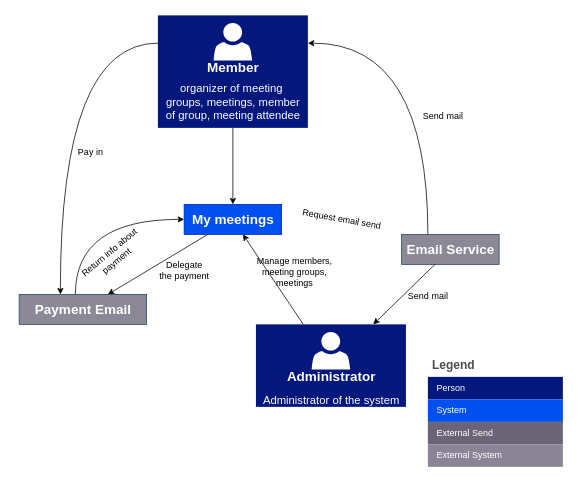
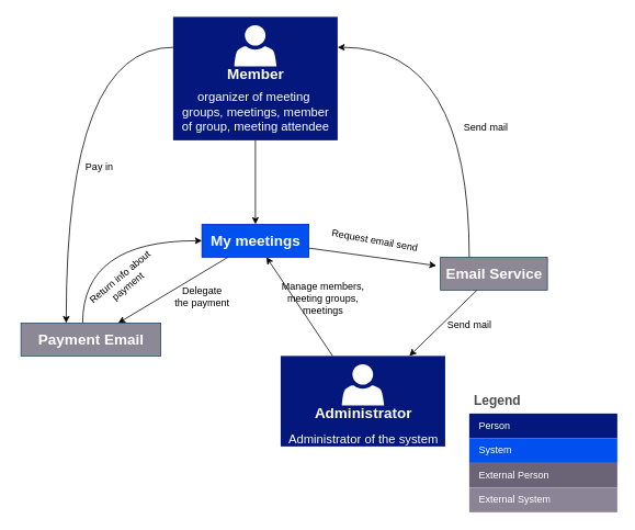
  <mxCell id="0" />
  <mxCell id="1" parent="0" />
  <mxCell id="2" style="edgeStyle=orthogonalEdgeStyle;rounded=0;orthogonalLoop=1;jettySize=auto;html=1;curved=1;" edge="1" parent="1" source="3" target="22"><mxGeometry relative="1" as="geometry"><Array as="points"><mxPoint x="80" y="57" /></Array></mxGeometry></mxCell>
  <mxCell id="3" value="" style="rounded=0;whiteSpace=wrap;html=1;strokeColor=none;fillColor=light-dark(#03177c, #ededed);" vertex="1" parent="1"><mxGeometry x="210" y="20" width="200" height="150" as="geometry" /></mxCell>
  <mxCell id="4" value="&lt;font style=&quot;font-size: 15px;&quot;&gt;organizer of meeting&amp;nbsp;&lt;/font&gt;&lt;div&gt;&lt;font style=&quot;font-size: 15px;&quot;&gt;groups,&amp;nbsp;&lt;span style=&quot;background-color: transparent;&quot;&gt;meetings,&amp;nbsp;&lt;/span&gt;&lt;span style=&quot;background-color: transparent;&quot;&gt;member&lt;/span&gt;&lt;/font&gt;&lt;div&gt;&lt;div&gt;&lt;font style=&quot;font-size: 15px;&quot;&gt;of group, meeting attendee&lt;/font&gt;&lt;/div&gt;&lt;/div&gt;&lt;/div&gt;" style="text;html=1;align=center;verticalAlign=middle;resizable=0;points=[];autosize=1;strokeColor=none;fillColor=none;fontColor=light-dark(#ffffff, #ededed);" vertex="1" parent="1"><mxGeometry x="210" y="100" width="200" height="70" as="geometry" /></mxCell>
  <mxCell id="5" value="" style="sketch=0;pointerEvents=1;shadow=0;dashed=0;html=1;strokeColor=none;fillColor=light-dark(#ffffff, #a8a8a8);labelPosition=center;verticalLabelPosition=bottom;verticalAlign=top;outlineConnect=0;align=center;shape=mxgraph.office.users.user;" vertex="1" parent="1"><mxGeometry x="284.25" y="30" width="51.5" height="50" as="geometry" /></mxCell>
  <mxCell id="6" value="&lt;font style=&quot;font-size: 18px;&quot;&gt;&lt;b&gt;Member&lt;/b&gt;&lt;/font&gt;" style="text;html=1;align=center;verticalAlign=middle;resizable=0;points=[];autosize=1;strokeColor=none;fillColor=none;fontColor=light-dark(#ffffff, #ededed);" vertex="1" parent="1"><mxGeometry x="265" y="70" width="90" height="40" as="geometry" /></mxCell>
  <mxCell id="7" style="rounded=0;orthogonalLoop=1;jettySize=auto;html=1;" edge="1" parent="1" source="8" target="15"><mxGeometry relative="1" as="geometry" /></mxCell>
  <mxCell id="8" value="" style="rounded=0;whiteSpace=wrap;html=1;strokeColor=none;fillColor=light-dark(#03177c, #ededed);" vertex="1" parent="1"><mxGeometry x="340.75" y="432" width="200" height="110" as="geometry" /></mxCell>
  <mxCell id="9" value="&lt;span style=&quot;font-size: 15px;&quot;&gt;Administrator of the system&lt;/span&gt;" style="text;html=1;align=center;verticalAlign=middle;resizable=0;points=[];autosize=1;strokeColor=none;fillColor=none;fontColor=light-dark(#ffffff, #ededed);" vertex="1" parent="1"><mxGeometry x="335.75" y="516.5" width="210" height="30" as="geometry" /></mxCell>
  <mxCell id="10" value="" style="sketch=0;pointerEvents=1;shadow=0;dashed=0;html=1;strokeColor=none;fillColor=light-dark(#ffffff, #a8a8a8);labelPosition=center;verticalLabelPosition=bottom;verticalAlign=top;outlineConnect=0;align=center;shape=mxgraph.office.users.user;" vertex="1" parent="1"><mxGeometry x="415" y="442" width="51.5" height="50" as="geometry" /></mxCell>
  <mxCell id="11" value="&lt;font style=&quot;font-size: 18px;&quot;&gt;&lt;b&gt;Administrator&lt;/b&gt;&lt;/font&gt;" style="text;html=1;align=center;verticalAlign=middle;resizable=0;points=[];autosize=1;strokeColor=none;fillColor=none;fontColor=light-dark(#ffffff, #ededed);" vertex="1" parent="1"><mxGeometry x="370.75" y="482" width="140" height="40" as="geometry" /></mxCell>
  <mxCell id="12" value="" style="rounded=0;whiteSpace=wrap;html=1;strokeColor=#001DBC;fillColor=#0050ef;fontColor=#ffffff;" vertex="1" parent="1"><mxGeometry x="245" y="272" width="130" height="40" as="geometry" /></mxCell>
+ <mxCell id="13" style="rounded=0;orthogonalLoop=1;jettySize=auto;html=1;" edge="1" parent="1" source="15" target="19"><mxGeometry relative="1" as="geometry" /></mxCell>
  <mxCell id="14" style="rounded=0;orthogonalLoop=1;jettySize=auto;html=1;" edge="1" parent="1" source="15" target="21"><mxGeometry relative="1" as="geometry" /></mxCell>
  <mxCell id="15" value="&lt;font style=&quot;font-size: 18px;&quot;&gt;&lt;b&gt;My meetings&lt;/b&gt;&lt;/font&gt;" style="text;html=1;align=center;verticalAlign=middle;resizable=0;points=[];autosize=1;strokeColor=none;fillColor=none;fontColor=light-dark(#ffffff, #ededed);" vertex="1" parent="1"><mxGeometry x="245" y="272" width="130" height="40" as="geometry" /></mxCell>
  <mxCell id="16" value="" style="rounded=0;whiteSpace=wrap;html=1;strokeColor=#23445d;fillColor=light-dark(#8d8896, #39454e);" vertex="1" parent="1"><mxGeometry x="535" y="312" width="130" height="40" as="geometry" /></mxCell>
  <mxCell id="17" style="edgeStyle=orthogonalEdgeStyle;rounded=0;orthogonalLoop=1;jettySize=auto;html=1;curved=1;" edge="1" parent="1" source="19" target="3"><mxGeometry relative="1" as="geometry"><Array as="points"><mxPoint x="570" y="57" /></Array></mxGeometry></mxCell>
  <mxCell id="18" style="rounded=0;orthogonalLoop=1;jettySize=auto;html=1;" edge="1" parent="1" source="19" target="8"><mxGeometry relative="1" as="geometry" /></mxCell>
  <mxCell id="19" value="&lt;font style=&quot;font-size: 18px;&quot;&gt;&lt;b&gt;Email Service&lt;/b&gt;&lt;/font&gt;" style="text;html=1;align=center;verticalAlign=middle;resizable=0;points=[];autosize=1;strokeColor=none;fillColor=none;fontColor=light-dark(#ffffff, #ededed);" vertex="1" parent="1"><mxGeometry x="530" y="312" width="140" height="40" as="geometry" /></mxCell>
  <mxCell id="20" style="edgeStyle=orthogonalEdgeStyle;rounded=0;orthogonalLoop=1;jettySize=auto;html=1;curved=1;" edge="1" parent="1" source="21" target="15"><mxGeometry relative="1" as="geometry"><Array as="points"><mxPoint x="100" y="292" /></Array></mxGeometry></mxCell>
  <mxCell id="21" value="" style="rounded=0;whiteSpace=wrap;html=1;strokeColor=#23445d;fillColor=light-dark(#8d8896, #39454e);" vertex="1" parent="1"><mxGeometry x="25" y="392" width="170" height="40" as="geometry" /></mxCell>
  <mxCell id="22" value="&lt;span style=&quot;font-size: 18px;&quot;&gt;&lt;b&gt;Payment Email&lt;/b&gt;&lt;/span&gt;" style="text;html=1;align=center;verticalAlign=middle;resizable=0;points=[];autosize=1;strokeColor=none;fillColor=none;fontColor=light-dark(#ffffff, #ededed);" vertex="1" parent="1"><mxGeometry x="20" y="392" width="180" height="40" as="geometry" /></mxCell>
  <mxCell id="23" value="Legend" style="shape=table;startSize=30;container=1;collapsible=0;childLayout=tableLayout;fontSize=16;align=left;verticalAlign=top;fillColor=none;strokeColor=none;fontColor=#4D4D4D;fontStyle=1;spacingLeft=6;spacing=0;resizable=0;" vertex="1" parent="1"><mxGeometry x="570" y="472" width="180" height="150" as="geometry" /></mxCell>
  <mxCell id="24" value="" style="shape=tableRow;horizontal=0;startSize=0;swimlaneHead=0;swimlaneBody=0;strokeColor=inherit;top=0;left=0;bottom=0;right=0;collapsible=0;dropTarget=0;fillColor=none;points=[[0,0.5],[1,0.5]];portConstraint=eastwest;fontSize=12;" vertex="1" parent="23"><mxGeometry y="30" width="180" height="30" as="geometry" /></mxCell>
  <mxCell id="25" value="Person" style="shape=partialRectangle;html=1;whiteSpace=wrap;connectable=0;strokeColor=inherit;overflow=hidden;fillColor=light-dark(#03177c, #9fbce9);top=0;left=0;bottom=0;right=0;pointerEvents=1;fontSize=12;align=left;fontColor=#FFFFFF;gradientColor=none;spacingLeft=10;spacingRight=4;" vertex="1" parent="24"><mxGeometry width="180" height="30" as="geometry"><mxRectangle width="180" height="30" as="alternateBounds" /></mxGeometry></mxCell>
  <mxCell id="26" value="" style="shape=tableRow;horizontal=0;startSize=0;swimlaneHead=0;swimlaneBody=0;strokeColor=inherit;top=0;left=0;bottom=0;right=0;collapsible=0;dropTarget=0;fillColor=none;points=[[0,0.5],[1,0.5]];portConstraint=eastwest;fontSize=12;" vertex="1" parent="23"><mxGeometry y="60" width="180" height="30" as="geometry" /></mxCell>
  <mxCell id="27" value="System" style="shape=partialRectangle;html=1;whiteSpace=wrap;connectable=0;strokeColor=inherit;overflow=hidden;fillColor=light-dark(#0050ef, #77a1e3);top=0;left=0;bottom=0;right=0;pointerEvents=1;fontSize=12;align=left;fontColor=#FFFFFF;gradientColor=none;spacingLeft=10;spacingRight=4;" vertex="1" parent="26"><mxGeometry width="180" height="30" as="geometry"><mxRectangle width="180" height="30" as="alternateBounds" /></mxGeometry></mxCell>
  <mxCell id="28" value="" style="shape=tableRow;horizontal=0;startSize=0;swimlaneHead=0;swimlaneBody=0;strokeColor=inherit;top=0;left=0;bottom=0;right=0;collapsible=0;dropTarget=0;fillColor=none;points=[[0,0.5],[1,0.5]];portConstraint=eastwest;fontSize=12;" vertex="1" parent="23"><mxGeometry y="90" width="180" height="30" as="geometry" /></mxCell>
- <mxCell id="29" value="External Send" style="shape=partialRectangle;html=1;whiteSpace=wrap;connectable=0;strokeColor=inherit;overflow=hidden;fillColor=#6b6477;top=0;left=0;bottom=0;right=0;pointerEvents=1;fontSize=12;align=left;fontColor=#FFFFFF;gradientColor=none;spacingLeft=10;spacingRight=4;" vertex="1" parent="28"><mxGeometry width="180" height="30" as="geometry"><mxRectangle width="180" height="30" as="alternateBounds" /></mxGeometry></mxCell>
+ <mxCell id="29" value="External Person" style="shape=partialRectangle;html=1;whiteSpace=wrap;connectable=0;strokeColor=inherit;overflow=hidden;fillColor=#6b6477;top=0;left=0;bottom=0;right=0;pointerEvents=1;fontSize=12;align=left;fontColor=#FFFFFF;gradientColor=none;spacingLeft=10;spacingRight=4;" vertex="1" parent="28"><mxGeometry width="180" height="30" as="geometry"><mxRectangle width="180" height="30" as="alternateBounds" /></mxGeometry></mxCell>
  <mxCell id="30" value="" style="shape=tableRow;horizontal=0;startSize=0;swimlaneHead=0;swimlaneBody=0;strokeColor=inherit;top=0;left=0;bottom=0;right=0;collapsible=0;dropTarget=0;fillColor=none;points=[[0,0.5],[1,0.5]];portConstraint=eastwest;fontSize=12;" vertex="1" parent="23"><mxGeometry y="120" width="180" height="30" as="geometry" /></mxCell>
  <mxCell id="31" value="External System" style="shape=partialRectangle;html=1;whiteSpace=wrap;connectable=0;strokeColor=inherit;overflow=hidden;fillColor=#8b8496;top=0;left=0;bottom=0;right=0;pointerEvents=1;fontSize=12;align=left;fontColor=#FFFFFF;gradientColor=none;spacingLeft=10;spacingRight=4;" vertex="1" parent="30"><mxGeometry width="180" height="30" as="geometry"><mxRectangle width="180" height="30" as="alternateBounds" /></mxGeometry></mxCell>
  <mxCell id="32" style="rounded=0;orthogonalLoop=1;jettySize=auto;html=1;" edge="1" parent="1" source="3" target="12"><mxGeometry relative="1" as="geometry" /></mxCell>
  <mxCell id="33" value="Send mail" style="text;html=1;align=center;verticalAlign=middle;resizable=0;points=[];autosize=1;strokeColor=none;fillColor=none;" vertex="1" parent="1"><mxGeometry x="550" y="140" width="80" height="30" as="geometry" /></mxCell>
  <mxCell id="34" value="Request email send" style="text;html=1;align=center;verticalAlign=middle;resizable=0;points=[];autosize=1;strokeColor=none;fillColor=none;rotation=10;" vertex="1" parent="1"><mxGeometry x="390" y="277" width="130" height="30" as="geometry" /></mxCell>
  <mxCell id="35" value="Send mail" style="text;html=1;align=center;verticalAlign=middle;resizable=0;points=[];autosize=1;strokeColor=none;fillColor=none;" vertex="1" parent="1"><mxGeometry x="530" y="380" width="80" height="30" as="geometry" /></mxCell>
  <mxCell id="36" value="Manage members,&lt;div&gt;meeting groups,&lt;div&gt;meetings&lt;/div&gt;&lt;/div&gt;" style="text;html=1;align=center;verticalAlign=middle;resizable=0;points=[];autosize=1;strokeColor=none;fillColor=none;" vertex="1" parent="1"><mxGeometry x="331.5" y="332" width="120" height="60" as="geometry" /></mxCell>
  <mxCell id="37" value="Delegate&lt;div&gt;the payment&lt;/div&gt;" style="text;html=1;align=center;verticalAlign=middle;resizable=0;points=[];autosize=1;strokeColor=none;fillColor=none;" vertex="1" parent="1"><mxGeometry x="200" y="340" width="90" height="40" as="geometry" /></mxCell>
  <mxCell id="38" value="Return info about&lt;div&gt;payment&lt;/div&gt;" style="text;html=1;align=center;verticalAlign=middle;resizable=0;points=[];autosize=1;strokeColor=none;fillColor=none;rotation=-40;" vertex="1" parent="1"><mxGeometry x="90" y="322" width="120" height="40" as="geometry" /></mxCell>
  <mxCell id="39" value="Pay in" style="text;html=1;align=center;verticalAlign=middle;resizable=0;points=[];autosize=1;strokeColor=none;fillColor=none;" vertex="1" parent="1"><mxGeometry x="90" y="187" width="60" height="30" as="geometry" /></mxCell>
